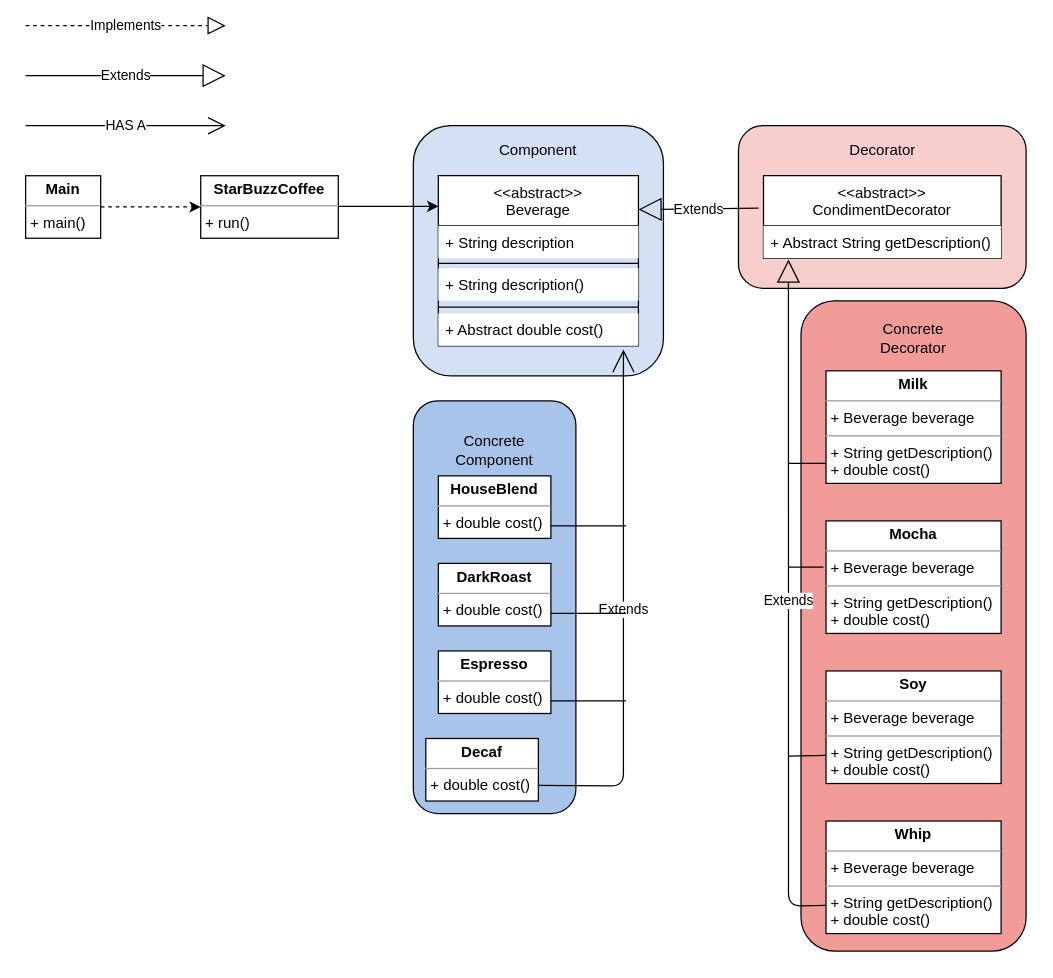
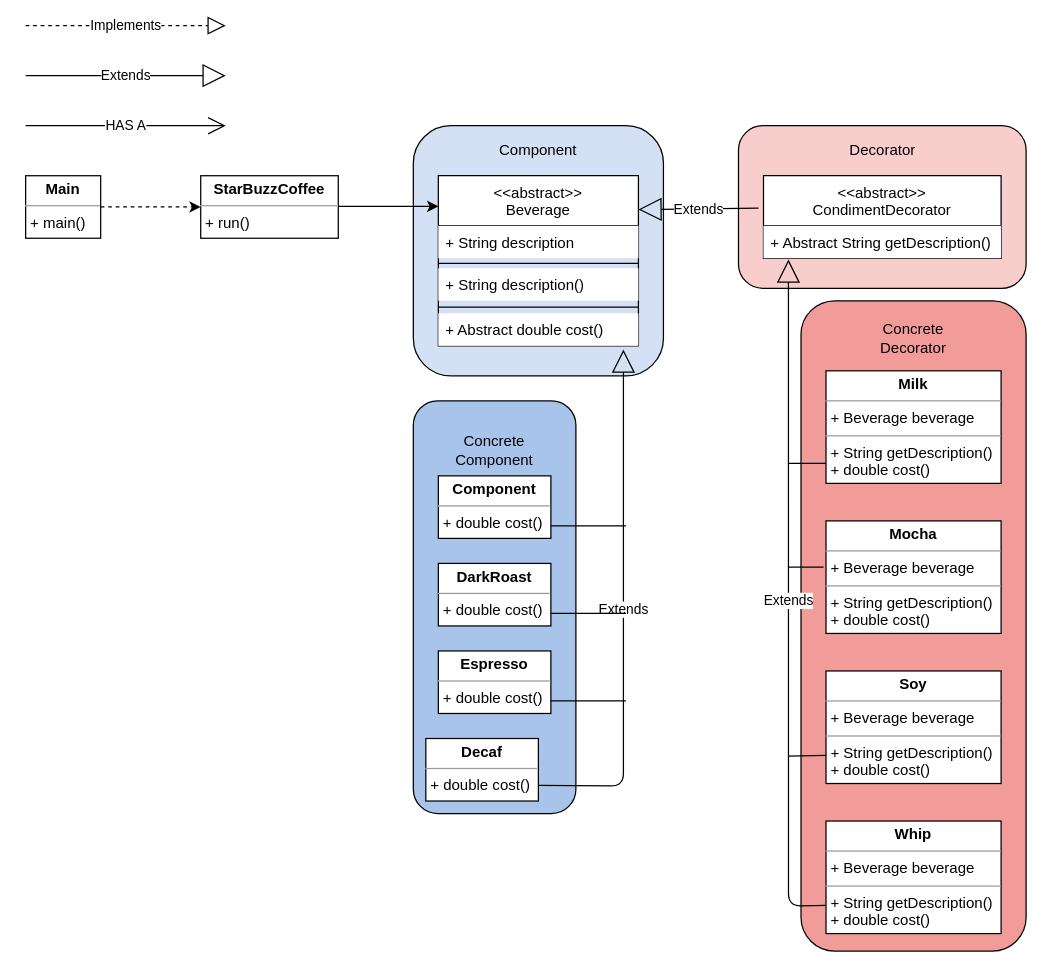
  <mxCell id="0" />
  <mxCell id="1" parent="0" />
  <mxCell id="2" value="" style="rounded=1;whiteSpace=wrap;html=1;fillColor=#F19C99;" vertex="1" parent="1"><mxGeometry x="640" y="240" width="180" height="520" as="geometry" /></mxCell>
  <mxCell id="3" value="" style="rounded=1;whiteSpace=wrap;html=1;fillColor=#F8CECC;" vertex="1" parent="1"><mxGeometry x="590" y="100" width="230" height="130" as="geometry" /></mxCell>
  <mxCell id="4" value="" style="rounded=1;whiteSpace=wrap;html=1;fillColor=#A9C4EB;" vertex="1" parent="1"><mxGeometry x="330" y="320" width="130" height="330" as="geometry" /></mxCell>
  <mxCell id="5" value="" style="rounded=1;whiteSpace=wrap;html=1;fillColor=#D4E1F5;" vertex="1" parent="1"><mxGeometry x="330" y="100" width="200" height="200" as="geometry" /></mxCell>
  <mxCell id="6" value="Implements" style="endArrow=block;dashed=1;endFill=0;endSize=12;html=1;" parent="1" edge="1"><mxGeometry width="160" relative="1" as="geometry"><mxPoint x="20" y="20" as="sourcePoint" /><mxPoint x="180" y="20" as="targetPoint" /></mxGeometry></mxCell>
  <mxCell id="7" value="Extends" style="endArrow=block;endSize=16;endFill=0;html=1;" parent="1" edge="1"><mxGeometry width="160" relative="1" as="geometry"><mxPoint x="20" y="60" as="sourcePoint" /><mxPoint x="180" y="60" as="targetPoint" /></mxGeometry></mxCell>
  <mxCell id="8" value="HAS A" style="endArrow=open;endFill=1;endSize=12;html=1;" parent="1" edge="1"><mxGeometry width="160" relative="1" as="geometry"><mxPoint x="20" y="100" as="sourcePoint" /><mxPoint x="180" y="100" as="targetPoint" /></mxGeometry></mxCell>
  <mxCell id="9" value="&lt;p style=&quot;margin: 0px ; margin-top: 4px ; text-align: center&quot;&gt;&lt;b&gt;Main&lt;/b&gt;&lt;/p&gt;&lt;hr size=&quot;1&quot;&gt;&lt;p style=&quot;margin: 0px ; margin-left: 4px&quot;&gt;&lt;/p&gt;&lt;p style=&quot;margin: 0px ; margin-left: 4px&quot;&gt;+ main()&lt;/p&gt;" style="verticalAlign=top;align=left;overflow=fill;fontSize=12;fontFamily=Helvetica;html=1;" vertex="1" parent="1"><mxGeometry x="20" y="140" width="60" height="50" as="geometry" /></mxCell>
  <mxCell id="10" value="&lt;p style=&quot;margin: 0px ; margin-top: 4px ; text-align: center&quot;&gt;&lt;b&gt;StarBuzzCoffee&lt;/b&gt;&lt;/p&gt;&lt;hr size=&quot;1&quot;&gt;&lt;p style=&quot;margin: 0px ; margin-left: 4px&quot;&gt;&lt;/p&gt;&lt;p style=&quot;margin: 0px ; margin-left: 4px&quot;&gt;+ run()&lt;/p&gt;" style="verticalAlign=top;align=left;overflow=fill;fontSize=12;fontFamily=Helvetica;html=1;" vertex="1" parent="1"><mxGeometry x="160" y="140" width="110" height="50" as="geometry" /></mxCell>
  <mxCell id="11" value="" style="endArrow=classic;html=1;exitX=1;exitY=0.5;exitDx=0;exitDy=0;entryX=0;entryY=0.5;entryDx=0;entryDy=0;dashed=1;" edge="1" parent="1" source="9" target="10"><mxGeometry width="50" height="50" relative="1" as="geometry"><mxPoint x="370" y="240" as="sourcePoint" /><mxPoint x="420" y="190" as="targetPoint" /></mxGeometry></mxCell>
  <mxCell id="12" value="&lt;&lt;abstract&gt;&gt;&#10;Beverage" style="swimlane;fontStyle=0;align=center;verticalAlign=top;childLayout=stackLayout;horizontal=1;startSize=40;horizontalStack=0;resizeParent=1;resizeParentMax=0;resizeLast=0;collapsible=1;marginBottom=0;fillColor=#FFFFFF;" vertex="1" parent="1"><mxGeometry x="350" y="140" width="160" height="136" as="geometry" /></mxCell>
  <mxCell id="13" value="+ String description" style="text;strokeColor=none;fillColor=#FFFFFF;align=left;verticalAlign=top;spacingLeft=4;spacingRight=4;overflow=hidden;rotatable=0;points=[[0,0.5],[1,0.5]];portConstraint=eastwest;" vertex="1" parent="12"><mxGeometry y="40" width="160" height="26" as="geometry" /></mxCell>
  <mxCell id="14" value="" style="line;strokeWidth=1;fillColor=#FFFFFF;align=left;verticalAlign=middle;spacingTop=-1;spacingLeft=3;spacingRight=3;rotatable=0;labelPosition=right;points=[];portConstraint=eastwest;" vertex="1" parent="12"><mxGeometry y="66" width="160" height="8" as="geometry" /></mxCell>
  <mxCell id="15" value="+ String description()" style="text;strokeColor=none;fillColor=#FFFFFF;align=left;verticalAlign=top;spacingLeft=4;spacingRight=4;overflow=hidden;rotatable=0;points=[[0,0.5],[1,0.5]];portConstraint=eastwest;" vertex="1" parent="12"><mxGeometry y="74" width="160" height="26" as="geometry" /></mxCell>
  <mxCell id="16" value="" style="line;strokeWidth=1;fillColor=none;align=left;verticalAlign=middle;spacingTop=-1;spacingLeft=3;spacingRight=3;rotatable=0;labelPosition=right;points=[];portConstraint=eastwest;" vertex="1" parent="12"><mxGeometry y="100" width="160" height="10" as="geometry" /></mxCell>
  <mxCell id="17" value="+ Abstract double cost()" style="text;strokeColor=none;fillColor=#FFFFFF;align=left;verticalAlign=top;spacingLeft=4;spacingRight=4;overflow=hidden;rotatable=0;points=[[0,0.5],[1,0.5]];portConstraint=eastwest;" vertex="1" parent="12"><mxGeometry y="110" width="160" height="26" as="geometry" /></mxCell>
  <mxCell id="18" value="" style="endArrow=classic;html=1;exitX=1;exitY=0.5;exitDx=0;exitDy=0;entryX=0;entryY=0.5;entryDx=0;entryDy=0;" edge="1" parent="1"><mxGeometry width="50" height="50" relative="1" as="geometry"><mxPoint x="270" y="164.5" as="sourcePoint" /><mxPoint x="350" y="164.5" as="targetPoint" /></mxGeometry></mxCell>
- <mxCell id="19" value="&lt;p style=&quot;margin: 0px ; margin-top: 4px ; text-align: center&quot;&gt;&lt;b&gt;HouseBlend&lt;/b&gt;&lt;/p&gt;&lt;hr size=&quot;1&quot;&gt;&lt;p style=&quot;margin: 0px ; margin-left: 4px&quot;&gt;&lt;/p&gt;&lt;p style=&quot;margin: 0px ; margin-left: 4px&quot;&gt;+ double cost()&lt;/p&gt;" style="verticalAlign=top;align=left;overflow=fill;fontSize=12;fontFamily=Helvetica;html=1;" vertex="1" parent="1"><mxGeometry x="350" y="380" width="90" height="50" as="geometry" /></mxCell>
+ <mxCell id="19" value="&lt;p style=&quot;margin: 0px ; margin-top: 4px ; text-align: center&quot;&gt;&lt;b&gt;Component&lt;/b&gt;&lt;/p&gt;&lt;hr size=&quot;1&quot;&gt;&lt;p style=&quot;margin: 0px ; margin-left: 4px&quot;&gt;&lt;/p&gt;&lt;p style=&quot;margin: 0px ; margin-left: 4px&quot;&gt;+ double cost()&lt;/p&gt;" style="verticalAlign=top;align=left;overflow=fill;fontSize=12;fontFamily=Helvetica;html=1;" vertex="1" parent="1"><mxGeometry x="350" y="380" width="90" height="50" as="geometry" /></mxCell>
  <mxCell id="20" value="&lt;p style=&quot;margin: 0px ; margin-top: 4px ; text-align: center&quot;&gt;&lt;b&gt;DarkRoast&lt;/b&gt;&lt;/p&gt;&lt;hr size=&quot;1&quot;&gt;&lt;p style=&quot;margin: 0px ; margin-left: 4px&quot;&gt;&lt;/p&gt;&lt;p style=&quot;margin: 0px ; margin-left: 4px&quot;&gt;+ double cost()&lt;/p&gt;" style="verticalAlign=top;align=left;overflow=fill;fontSize=12;fontFamily=Helvetica;html=1;" vertex="1" parent="1"><mxGeometry x="350" y="450" width="90" height="50" as="geometry" /></mxCell>
  <mxCell id="21" value="&lt;p style=&quot;margin: 0px ; margin-top: 4px ; text-align: center&quot;&gt;&lt;b&gt;Espresso&lt;/b&gt;&lt;/p&gt;&lt;hr size=&quot;1&quot;&gt;&lt;p style=&quot;margin: 0px ; margin-left: 4px&quot;&gt;&lt;/p&gt;&lt;p style=&quot;margin: 0px ; margin-left: 4px&quot;&gt;+ double cost()&lt;/p&gt;" style="verticalAlign=top;align=left;overflow=fill;fontSize=12;fontFamily=Helvetica;html=1;" vertex="1" parent="1"><mxGeometry x="350" y="520" width="90" height="50" as="geometry" /></mxCell>
  <mxCell id="22" value="&lt;p style=&quot;margin: 0px ; margin-top: 4px ; text-align: center&quot;&gt;&lt;b&gt;Decaf&lt;/b&gt;&lt;/p&gt;&lt;hr size=&quot;1&quot;&gt;&lt;p style=&quot;margin: 0px ; margin-left: 4px&quot;&gt;&lt;/p&gt;&lt;p style=&quot;margin: 0px ; margin-left: 4px&quot;&gt;+ double cost()&lt;/p&gt;" style="verticalAlign=top;align=left;overflow=fill;fontSize=12;fontFamily=Helvetica;html=1;" vertex="1" parent="1"><mxGeometry x="340" y="590" width="90" height="50" as="geometry" /></mxCell>
- <mxCell id="23" value="Extends" style="endArrow=open;endSize=16;endFill=0;html=1;entryX=0.925;entryY=1.115;entryDx=0;entryDy=0;entryPerimeter=0;exitX=1;exitY=0.75;exitDx=0;exitDy=0;" edge="1" parent="1" source="22" target="17"><mxGeometry width="160" relative="1" as="geometry"><mxPoint x="500" y="590" as="sourcePoint" /><mxPoint x="470" y="350" as="targetPoint" /><Array as="points"><mxPoint x="498" y="628" /></Array></mxGeometry></mxCell>
+ <mxCell id="23" value="Extends" style="endArrow=block;endSize=16;endFill=0;html=1;entryX=0.925;entryY=1.115;entryDx=0;entryDy=0;entryPerimeter=0;exitX=1;exitY=0.75;exitDx=0;exitDy=0;" edge="1" parent="1" source="22" target="17"><mxGeometry width="160" relative="1" as="geometry"><mxPoint x="500" y="590" as="sourcePoint" /><mxPoint x="470" y="350" as="targetPoint" /><Array as="points"><mxPoint x="498" y="628" /></Array></mxGeometry></mxCell>
  <mxCell id="24" value="" style="endArrow=none;html=1;" edge="1" parent="1"><mxGeometry width="50" height="50" relative="1" as="geometry"><mxPoint x="440" y="560" as="sourcePoint" /><mxPoint x="500" y="560" as="targetPoint" /></mxGeometry></mxCell>
  <mxCell id="25" value="" style="endArrow=none;html=1;" edge="1" parent="1"><mxGeometry width="50" height="50" relative="1" as="geometry"><mxPoint x="440" y="490" as="sourcePoint" /><mxPoint x="500" y="490" as="targetPoint" /></mxGeometry></mxCell>
  <mxCell id="26" value="" style="endArrow=none;html=1;" edge="1" parent="1"><mxGeometry width="50" height="50" relative="1" as="geometry"><mxPoint x="440" y="420" as="sourcePoint" /><mxPoint x="500" y="420" as="targetPoint" /></mxGeometry></mxCell>
  <mxCell id="27" value="&lt;p style=&quot;margin: 0px ; margin-top: 4px ; text-align: center&quot;&gt;&lt;b&gt;Milk&lt;/b&gt;&lt;/p&gt;&lt;hr size=&quot;1&quot;&gt;&lt;p style=&quot;margin: 0px ; margin-left: 4px&quot;&gt;+ Beverage beverage&lt;/p&gt;&lt;hr size=&quot;1&quot;&gt;&lt;p style=&quot;margin: 0px ; margin-left: 4px&quot;&gt;+ String getDescription()&lt;/p&gt;&lt;p style=&quot;margin: 0px ; margin-left: 4px&quot;&gt;+ double cost()&lt;/p&gt;" style="verticalAlign=top;align=left;overflow=fill;fontSize=12;fontFamily=Helvetica;html=1;" vertex="1" parent="1"><mxGeometry x="660" y="296" width="140" height="90" as="geometry" /></mxCell>
  <mxCell id="28" value="&lt;&lt;abstract&gt;&gt;&#10;CondimentDecorator" style="swimlane;fontStyle=0;align=center;verticalAlign=top;childLayout=stackLayout;horizontal=1;startSize=40;horizontalStack=0;resizeParent=1;resizeParentMax=0;resizeLast=0;collapsible=1;marginBottom=0;" vertex="1" parent="1"><mxGeometry x="610" y="140" width="190" height="66" as="geometry" /></mxCell>
  <mxCell id="29" value="+ Abstract String getDescription()" style="text;strokeColor=none;fillColor=#ffffff;align=left;verticalAlign=top;spacingLeft=4;spacingRight=4;overflow=hidden;rotatable=0;points=[[0,0.5],[1,0.5]];portConstraint=eastwest;" vertex="1" parent="28"><mxGeometry y="40" width="190" height="26" as="geometry" /></mxCell>
  <mxCell id="30" value="&lt;p style=&quot;margin: 0px ; margin-top: 4px ; text-align: center&quot;&gt;&lt;b&gt;Mocha&lt;/b&gt;&lt;/p&gt;&lt;hr size=&quot;1&quot;&gt;&lt;p style=&quot;margin: 0px ; margin-left: 4px&quot;&gt;+ Beverage beverage&lt;/p&gt;&lt;hr size=&quot;1&quot;&gt;&lt;p style=&quot;margin: 0px ; margin-left: 4px&quot;&gt;+ String getDescription()&lt;/p&gt;&lt;p style=&quot;margin: 0px ; margin-left: 4px&quot;&gt;+ double cost()&lt;/p&gt;" style="verticalAlign=top;align=left;overflow=fill;fontSize=12;fontFamily=Helvetica;html=1;" vertex="1" parent="1"><mxGeometry x="660" y="416" width="140" height="90" as="geometry" /></mxCell>
  <mxCell id="31" value="&lt;p style=&quot;margin: 0px ; margin-top: 4px ; text-align: center&quot;&gt;&lt;b&gt;Soy&lt;/b&gt;&lt;/p&gt;&lt;hr size=&quot;1&quot;&gt;&lt;p style=&quot;margin: 0px ; margin-left: 4px&quot;&gt;+ Beverage beverage&lt;/p&gt;&lt;hr size=&quot;1&quot;&gt;&lt;p style=&quot;margin: 0px ; margin-left: 4px&quot;&gt;+ String getDescription()&lt;/p&gt;&lt;p style=&quot;margin: 0px ; margin-left: 4px&quot;&gt;+ double cost()&lt;/p&gt;" style="verticalAlign=top;align=left;overflow=fill;fontSize=12;fontFamily=Helvetica;html=1;" vertex="1" parent="1"><mxGeometry x="660" y="536" width="140" height="90" as="geometry" /></mxCell>
  <mxCell id="32" value="&lt;p style=&quot;margin: 0px ; margin-top: 4px ; text-align: center&quot;&gt;&lt;b&gt;Whip&lt;/b&gt;&lt;/p&gt;&lt;hr size=&quot;1&quot;&gt;&lt;p style=&quot;margin: 0px ; margin-left: 4px&quot;&gt;+ Beverage beverage&lt;/p&gt;&lt;hr size=&quot;1&quot;&gt;&lt;p style=&quot;margin: 0px ; margin-left: 4px&quot;&gt;+ String getDescription()&lt;/p&gt;&lt;p style=&quot;margin: 0px ; margin-left: 4px&quot;&gt;+ double cost()&lt;/p&gt;" style="verticalAlign=top;align=left;overflow=fill;fontSize=12;fontFamily=Helvetica;html=1;" vertex="1" parent="1"><mxGeometry x="660" y="656" width="140" height="90" as="geometry" /></mxCell>
  <mxCell id="33" value="Extends" style="endArrow=block;endSize=16;endFill=0;html=1;entryX=0.105;entryY=1.038;entryDx=0;entryDy=0;entryPerimeter=0;exitX=0;exitY=0.75;exitDx=0;exitDy=0;" edge="1" parent="1" source="32" target="29"><mxGeometry width="160" relative="1" as="geometry"><mxPoint x="480" y="680.5" as="sourcePoint" /><mxPoint x="640" y="680.5" as="targetPoint" /><Array as="points"><mxPoint x="630" y="724" /></Array></mxGeometry></mxCell>
  <mxCell id="34" value="" style="endArrow=none;html=1;" edge="1" parent="1"><mxGeometry width="50" height="50" relative="1" as="geometry"><mxPoint x="630" y="370" as="sourcePoint" /><mxPoint x="660" y="370" as="targetPoint" /></mxGeometry></mxCell>
  <mxCell id="35" value="" style="endArrow=none;html=1;entryX=-0.014;entryY=0.411;entryDx=0;entryDy=0;entryPerimeter=0;" edge="1" parent="1" target="30"><mxGeometry width="50" height="50" relative="1" as="geometry"><mxPoint x="630" y="453" as="sourcePoint" /><mxPoint x="490" y="720" as="targetPoint" /></mxGeometry></mxCell>
  <mxCell id="36" value="" style="endArrow=none;html=1;entryX=0;entryY=0.75;entryDx=0;entryDy=0;" edge="1" parent="1" target="31"><mxGeometry width="50" height="50" relative="1" as="geometry"><mxPoint x="630" y="604" as="sourcePoint" /><mxPoint x="480" y="670" as="targetPoint" /></mxGeometry></mxCell>
  <mxCell id="37" value="Component" style="text;html=1;strokeColor=none;fillColor=none;align=center;verticalAlign=middle;whiteSpace=wrap;rounded=0;" vertex="1" parent="1"><mxGeometry x="390" y="110" width="80" height="20" as="geometry" /></mxCell>
  <mxCell id="38" value="Extends" style="endArrow=block;endSize=16;endFill=0;html=1;exitX=-0.021;exitY=0.394;exitDx=0;exitDy=0;exitPerimeter=0;entryX=1;entryY=0.199;entryDx=0;entryDy=0;entryPerimeter=0;" edge="1" parent="1" source="28" target="12"><mxGeometry width="160" relative="1" as="geometry"><mxPoint x="586" y="163" as="sourcePoint" /><mxPoint x="514" y="163" as="targetPoint" /></mxGeometry></mxCell>
  <mxCell id="39" value="Concrete&lt;br&gt;Component" style="text;html=1;strokeColor=none;fillColor=none;align=center;verticalAlign=middle;whiteSpace=wrap;rounded=0;" vertex="1" parent="1"><mxGeometry x="355" y="350" width="80" height="20" as="geometry" /></mxCell>
  <mxCell id="40" value="Decorator" style="text;html=1;strokeColor=none;fillColor=none;align=center;verticalAlign=middle;whiteSpace=wrap;rounded=0;" vertex="1" parent="1"><mxGeometry x="667.5" y="110" width="75" height="20" as="geometry" /></mxCell>
  <mxCell id="41" value="Concrete&lt;br&gt;Decorator" style="text;html=1;strokeColor=none;fillColor=none;align=center;verticalAlign=middle;whiteSpace=wrap;rounded=0;" vertex="1" parent="1"><mxGeometry x="690" y="250" width="80" height="40" as="geometry" /></mxCell>
